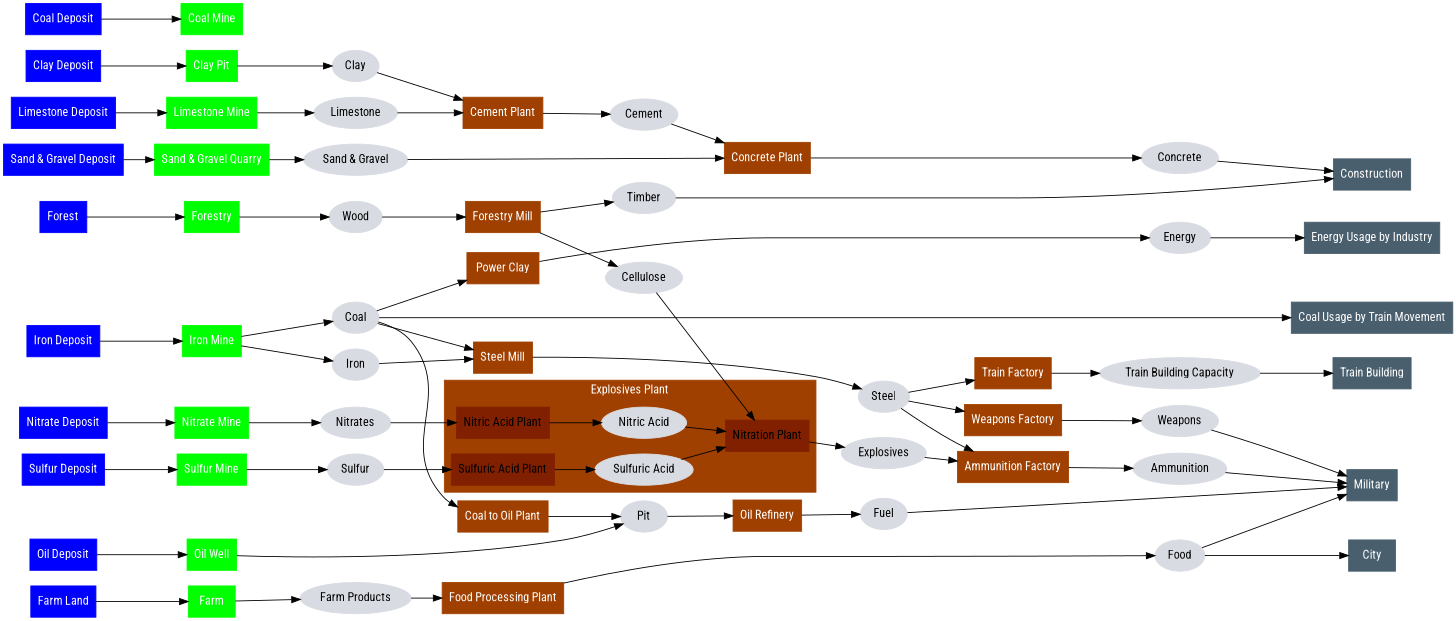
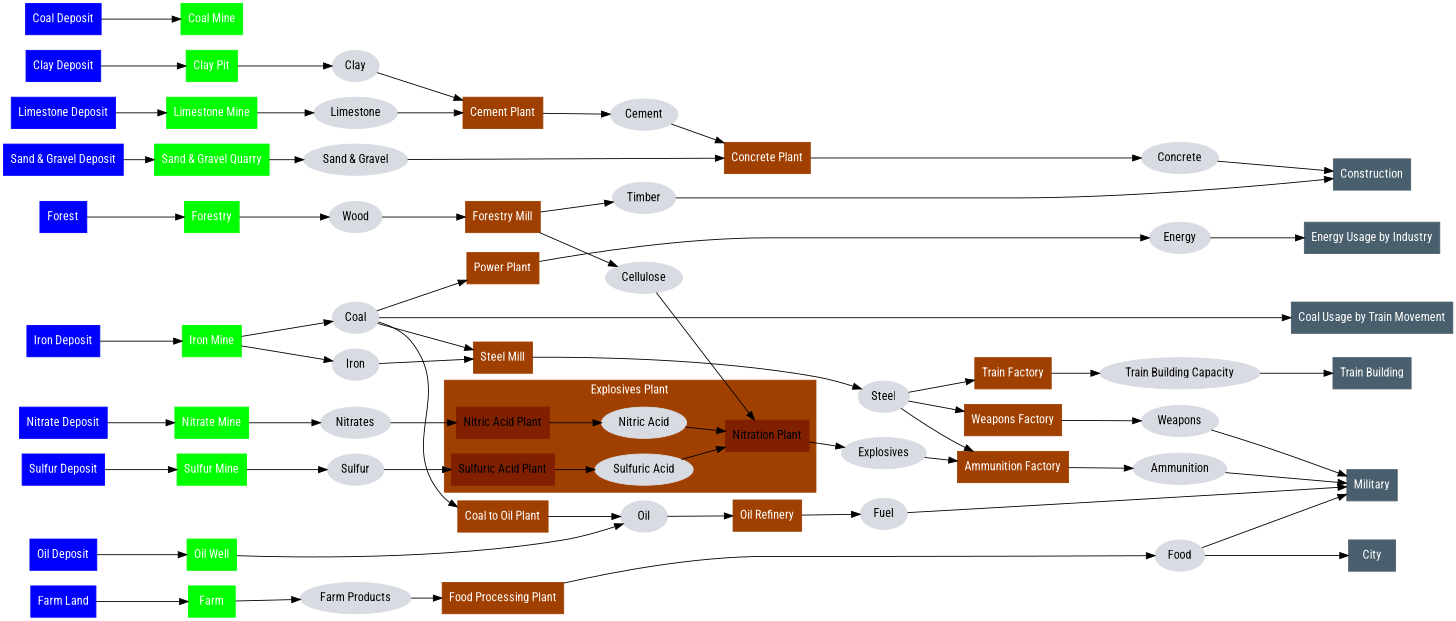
  digraph {
    fontname="Roboto Condensed"
    rankdir=LR
    node [color="#D8DBE2" fontcolor=white fontname="Roboto Condensed" shape=box style=filled]
    edge [fontname="Roboto Condensed"]
    n1 [color=blue label="Clay Deposit"]
    n2 [color=blue label="Coal Deposit"]
    n3 [color=blue label="Farm Land"]
    n4 [color=blue label="Iron Deposit"]
    n5 [color=blue label="Limestone Deposit"]
    n6 [color=blue label="Nitrate Deposit"]
    n7 [color=blue label="Oil Deposit"]
    n8 [color=blue label="Sand & Gravel Deposit"]
    n9 [color=blue label="Sulfur Deposit"]
    n10 [color=blue label=Forest]
    n11 [color=green label="Coal Mine"]
    n12 [color=green label="Iron Mine"]
    n13 [color=green label=Forestry]
    n14 [color=green label="Sulfur Mine"]
    n15 [color=green label="Nitrate Mine"]
    n16 [color=green label="Oil Well"]
    n17 [color=green label="Limestone Mine"]
    n18 [color=green label="Clay Pit"]
    n19 [color=green label="Sand & Gravel Quarry"]
    n20 [color=green label=Farm]
    n21 [color="#4A5F6D" label=Construction]
    n22 [color="#4A5F6D" label=Military]
    n23 [color="#4A5F6D" label="Coal Usage by Train Movement"]
    n24 [color="#4A5F6D" label="Train Building"]
    n25 [color="#4A5F6D" label=City]
    n26 [color="#4A5F6D" label="Energy Usage by Industry"]
    n27 [fontcolor=black label=Coal shape=ellipse]
    n28 [fontcolor=black label=Iron shape=ellipse]
    n29 [fontcolor=black label=Nitrates shape=ellipse]
    n30 [fontcolor=black label=Sulfur shape=ellipse]
    n31 [fontcolor=black label="Sand & Gravel" shape=ellipse]
    n32 [fontcolor=black label=Clay shape=ellipse]
    n33 [fontcolor=black label=Limestone shape=ellipse]
    n34 [fontcolor=black label="Farm Products" shape=ellipse]
    n35 [fontcolor=black label=Wood shape=ellipse]
    n36 [fontcolor=black label=Concrete shape=ellipse]
    n37 [fontcolor=black label=Weapons shape=ellipse]
    n38 [fontcolor=black label=Ammunition shape=ellipse]
    n39 [fontcolor=black label=Food shape=ellipse]
    n40 [fontcolor=black label=Energy shape=ellipse]
    n41 [fontcolor=black label="Train Building Capacity" shape=ellipse]
    n42 [color="#802000" fontcolor=black label="Nitric Acid Plant"]
    n43 [color="#802000" fontcolor=black label="Sulfuric Acid Plant"]
    n44 [color="#802000" fontcolor=black label="Nitration Plant"]
    n45 [fontcolor=black label="Nitric Acid" shape=ellipse]
    n46 [fontcolor=black label="Sulfuric Acid" shape=ellipse]
-   n47 [fontcolor=black label=Pit shape=ellipse]
+   n47 [fontcolor=black label=Oil shape=ellipse]
    n48 [color="#a04000" label="Steel Mill"]
-   n49 [color="#a04000" label="Power Clay"]
+   n49 [color="#a04000" label="Power Plant"]
    n50 [color="#a04000" label="Coal to Oil Plant"]
    n51 [color="#a04000" label="Concrete Plant"]
    n52 [color="#a04000" label="Cement Plant"]
    n53 [color="#a04000" label="Food Processing Plant"]
    n54 [color="#a04000" label="Forestry Mill"]
    n55 [fontcolor=black label=Explosives shape=ellipse]
    n56 [color="#a04000" label="Oil Refinery"]
    n57 [fontcolor=black label=Steel shape=ellipse]
    n58 [color="#a04000" label="Weapons Factory"]
    n59 [color="#a04000" label="Train Factory"]
    n60 [color="#a04000" label="Ammunition Factory"]
    n61 [fontcolor=black label=Timber shape=ellipse]
    n62 [fontcolor=black label=Cellulose shape=ellipse]
    n63 [fontcolor=black label=Fuel shape=ellipse]
    n64 [fontcolor=black label=Cement shape=ellipse]
    subgraph sub_1 {
      rank=same
      n1
      n2
      n3
      n4
      n5
      n6
      n7
      n8
      n9
      n10
    }
    subgraph sub_2 {
      rank=same
      n11
      n12
      n13
      n14
      n15
      n16
      n17
      n18
      n19
      n20
    }
    subgraph sub_3 {
      rank=same
      n21
      n22
      n23
      n24
      n25
      n26
    }
    subgraph sub_4 {
      rank=same
      n27
      n28
      n29
      n30
      n31
      n32
      n33
      n34
      n35
    }
    subgraph sub_5 {
      rank=same
      n36
      n37
      n38
      n39
      n40
      n41
    }
    subgraph cluster_6 {
      color="#a04000"
      fontcolor=white
      label="Explosives Plant"
      style=filled
      n42
      n43
      n44
      n45
      n46
    }
    n1 -> n18
    n2 -> n11
    n3 -> n20
    n4 -> n12
    n5 -> n17
    n6 -> n15
    n7 -> n16
    n8 -> n19
    n9 -> n14
    n10 -> n13
    n12 -> n27
    n12 -> n28
    n13 -> n35
    n14 -> n30
    n15 -> n29
    n16 -> n47
    n17 -> n33
    n18 -> n32
    n19 -> n31
    n20 -> n34
    n27 -> n23
    n27 -> n48
    n27 -> n49
    n27 -> n50
    n28 -> n48
    n29 -> n42
    n30 -> n43
    n31 -> n51
    n32 -> n52
    n33 -> n52
    n34 -> n53
    n35 -> n54
    n36 -> n21
    n37 -> n22
    n38 -> n22
    n39 -> n22
    n39 -> n25
    n40 -> n26
    n41 -> n24
    n42 -> n45
    n43 -> n46
    n44 -> n55
    n45 -> n44
    n46 -> n44
    n47 -> n56
    n48 -> n57
    n49 -> n40
    n50 -> n47
    n51 -> n36
    n52 -> n64
    n53 -> n39
    n54 -> n61
    n54 -> n62
    n55 -> n60
    n56 -> n63
    n57 -> n58
    n57 -> n59
    n57 -> n60
    n58 -> n37
    n59 -> n41
    n60 -> n38
    n61 -> n21
    n62 -> n44
    n63 -> n22
    n64 -> n51
  }
